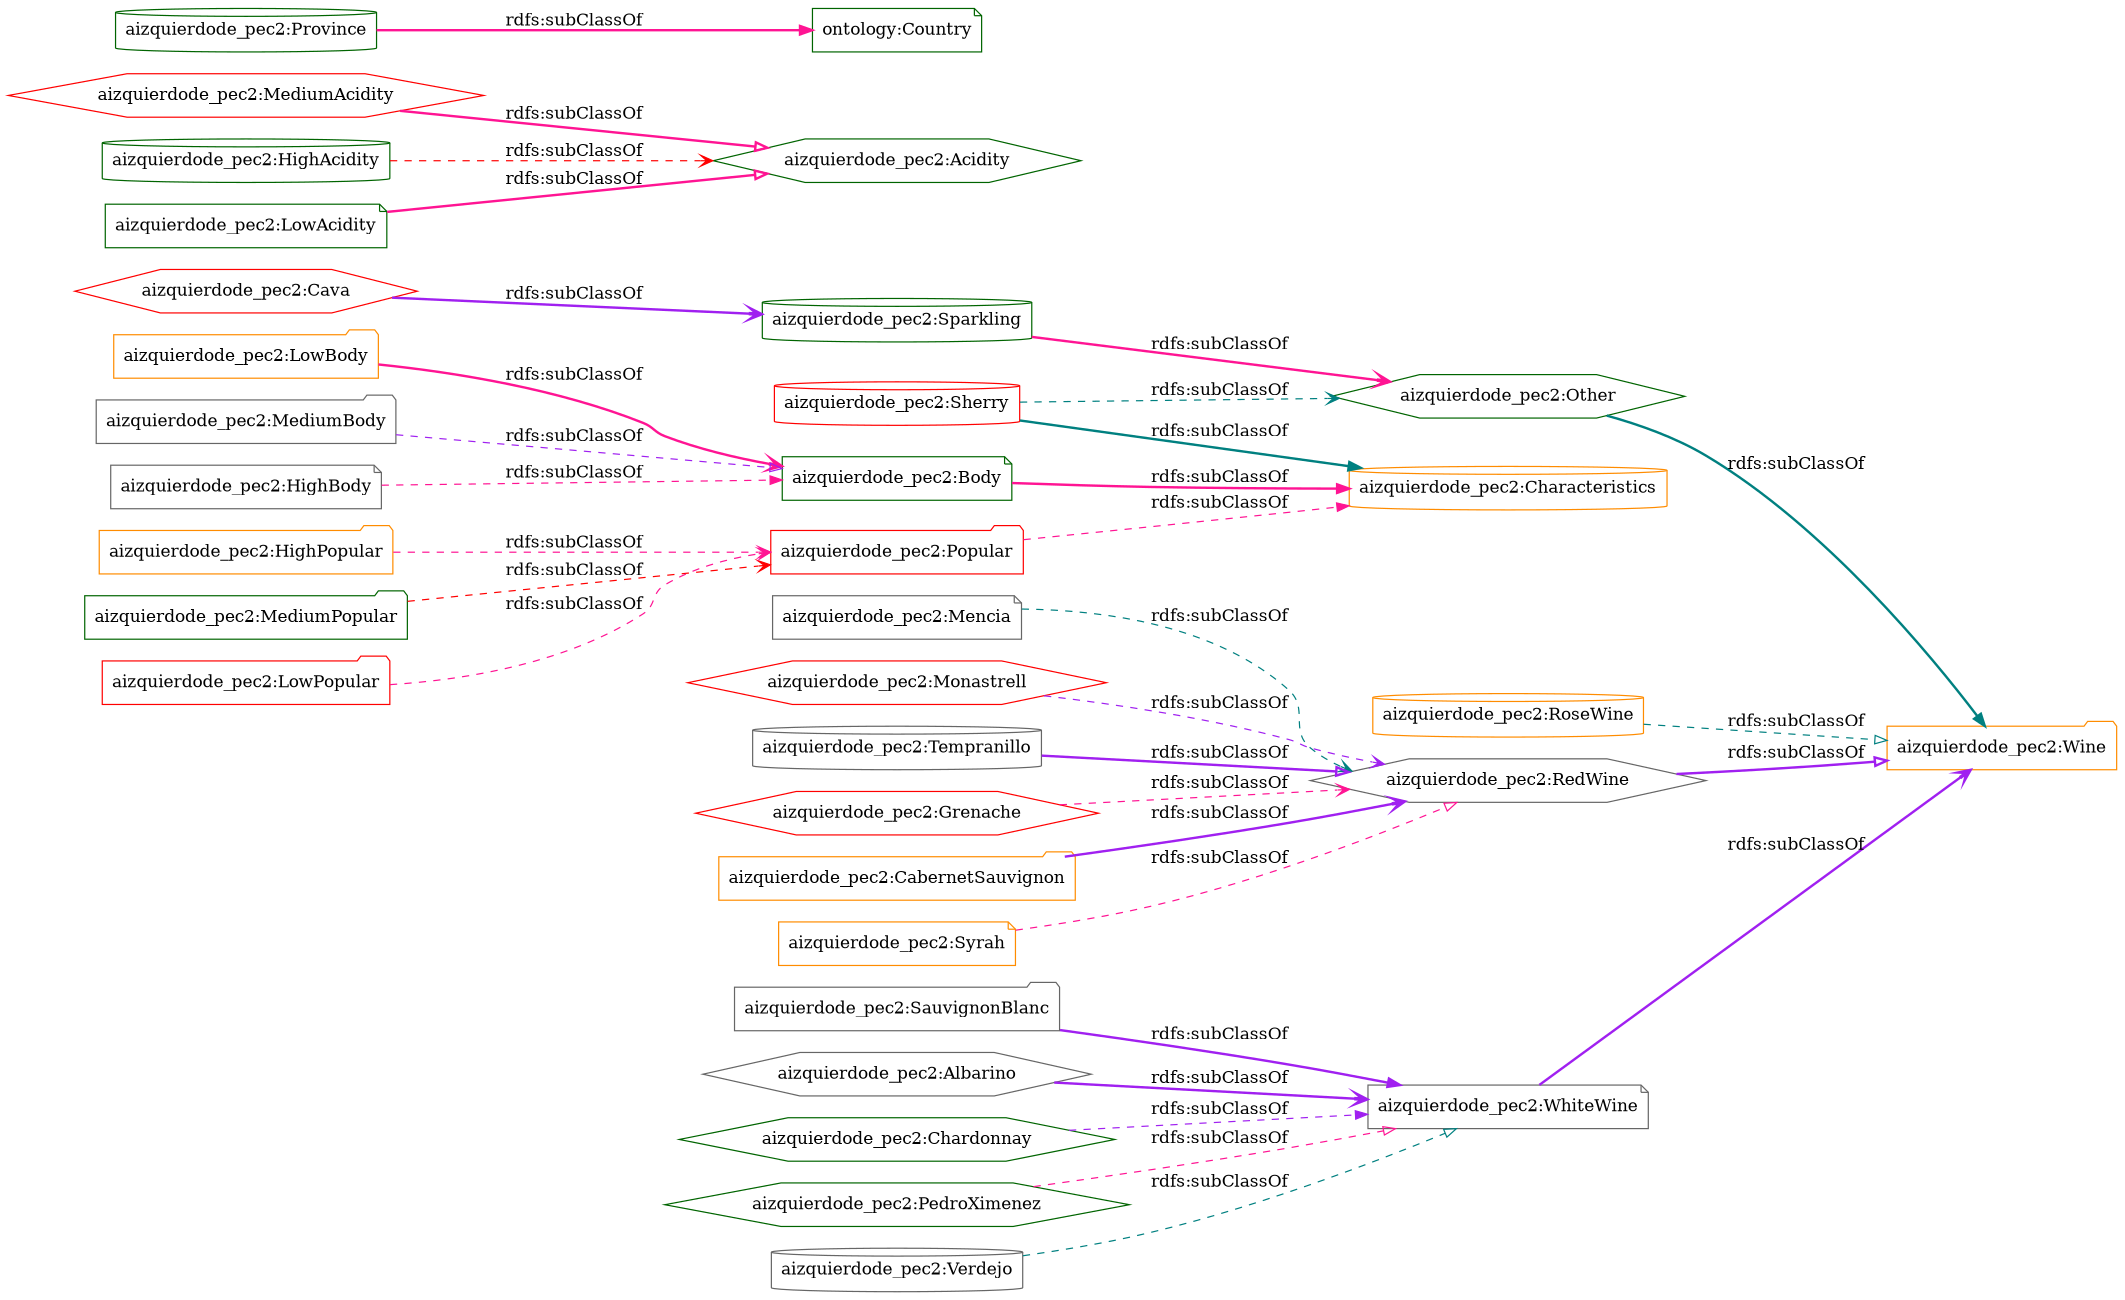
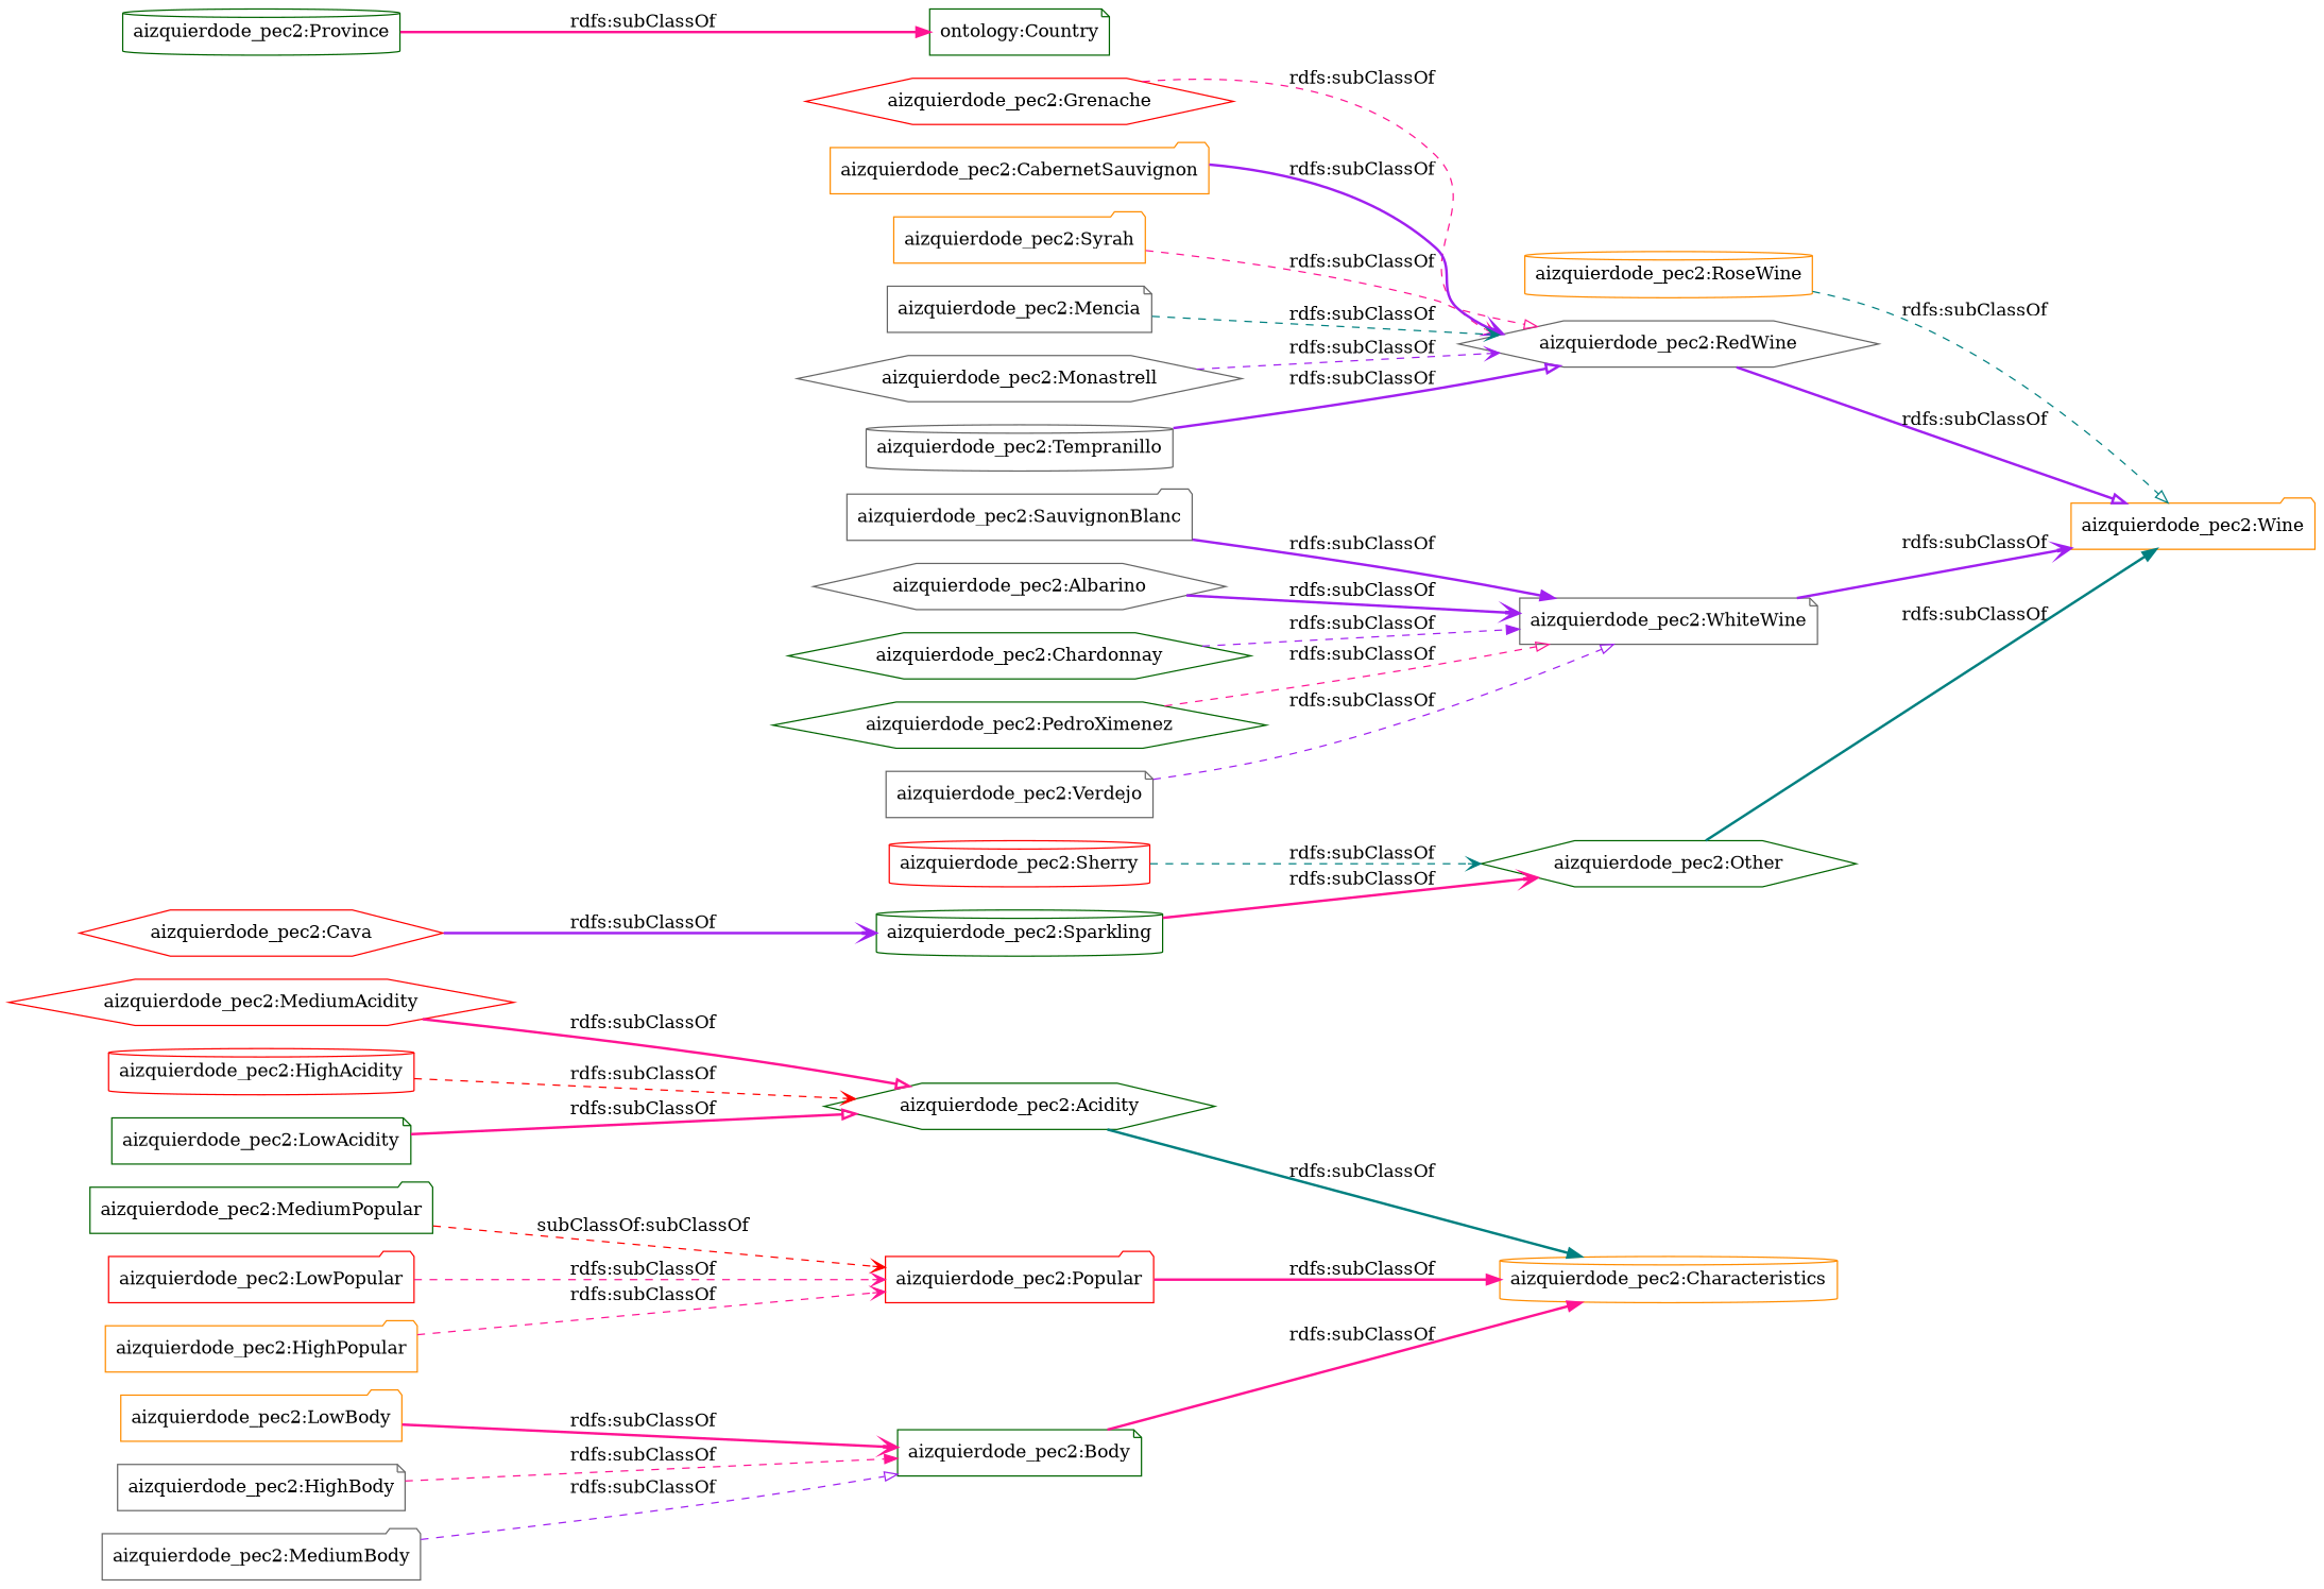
  digraph {
    rankdir=LR
    node [color=darkgreen shape=folder]
    edge [arrowhead=vee color=deeppink style=dashed]
    "aizquierdode_pec2:LowBody" [color=darkorange]
    "aizquierdode_pec2:Body" [shape=note]
    "aizquierdode_pec2:Characteristics" [color=darkorange shape=cylinder]
    "aizquierdode_pec2:HighBody" [color=gray40 shape=note]
    "aizquierdode_pec2:RoseWine" [color=darkorange shape=cylinder]
    "aizquierdode_pec2:Wine" [color=darkorange]
    "aizquierdode_pec2:Grenache" [color=red shape=hexagon]
    "aizquierdode_pec2:RedWine" [color=gray40 shape=hexagon]
    "aizquierdode_pec2:MediumBody" [color=gray40]
    "aizquierdode_pec2:SauvignonBlanc" [color=gray40]
    "aizquierdode_pec2:WhiteWine" [color=gray40 shape=note]
    "aizquierdode_pec2:Acidity" [shape=hexagon]
    "aizquierdode_pec2:MediumAcidity" [color=red shape=hexagon]
    "aizquierdode_pec2:CabernetSauvignon" [color=darkorange]
    "aizquierdode_pec2:Other" [shape=hexagon]
-   "aizquierdode_pec2:Syrah" [color=darkorange shape=note]
+   "aizquierdode_pec2:Syrah" [color=darkorange]
    "aizquierdode_pec2:Popular" [color=red]
    "aizquierdode_pec2:MediumPopular"
    "aizquierdode_pec2:Sherry" [color=red shape=cylinder]
    "aizquierdode_pec2:Albarino" [color=gray40 shape=hexagon]
    "aizquierdode_pec2:Province" [shape=cylinder]
    "ontology:Country" [shape=note]
    "aizquierdode_pec2:Chardonnay" [shape=hexagon]
    "aizquierdode_pec2:PedroXimenez" [shape=hexagon]
    "aizquierdode_pec2:LowPopular" [color=red]
    "aizquierdode_pec2:Mencia" [color=gray40 shape=note]
    "aizquierdode_pec2:HighPopular" [color=darkorange]
-   "aizquierdode_pec2:HighAcidity" [shape=cylinder]
+   "aizquierdode_pec2:HighAcidity" [color=red shape=cylinder]
    "aizquierdode_pec2:Cava" [color=red shape=hexagon]
    "aizquierdode_pec2:Sparkling" [shape=cylinder]
    "aizquierdode_pec2:LowAcidity" [shape=note]
-   "aizquierdode_pec2:Verdejo" [color=gray40 shape=cylinder]
-   "aizquierdode_pec2:Monastrell" [color=red shape=hexagon]
+   "aizquierdode_pec2:Verdejo" [color=gray40 shape=note]
+   "aizquierdode_pec2:Monastrell" [color=gray40 shape=hexagon]
    "aizquierdode_pec2:Tempranillo" [color=gray40 shape=cylinder]
    "aizquierdode_pec2:LowBody" -> "aizquierdode_pec2:Body" [label="rdfs:subClassOf" style=bold]
    "aizquierdode_pec2:Body" -> "aizquierdode_pec2:Characteristics" [arrowhead=normal label="rdfs:subClassOf" style=bold]
    "aizquierdode_pec2:HighBody" -> "aizquierdode_pec2:Body" [arrowhead=normal label="rdfs:subClassOf"]
    "aizquierdode_pec2:RoseWine" -> "aizquierdode_pec2:Wine" [arrowhead=onormal color=teal label="rdfs:subClassOf"]
    "aizquierdode_pec2:Grenache" -> "aizquierdode_pec2:RedWine" [label="rdfs:subClassOf"]
    "aizquierdode_pec2:RedWine" -> "aizquierdode_pec2:Wine" [arrowhead=onormal color=purple label="rdfs:subClassOf" style=bold]
    "aizquierdode_pec2:MediumBody" -> "aizquierdode_pec2:Body" [arrowhead=onormal color=purple label="rdfs:subClassOf"]
    "aizquierdode_pec2:SauvignonBlanc" -> "aizquierdode_pec2:WhiteWine" [arrowhead=normal color=purple label="rdfs:subClassOf" style=bold]
    "aizquierdode_pec2:WhiteWine" -> "aizquierdode_pec2:Wine" [color=purple label="rdfs:subClassOf" style=bold]
-   "aizquierdode_pec2:Sherry" -> "aizquierdode_pec2:Characteristics" [arrowhead=normal color=teal label="rdfs:subClassOf" style=bold]
+   "aizquierdode_pec2:Acidity" -> "aizquierdode_pec2:Characteristics" [arrowhead=normal color=teal label="rdfs:subClassOf" style=bold]
    "aizquierdode_pec2:MediumAcidity" -> "aizquierdode_pec2:Acidity" [arrowhead=onormal label="rdfs:subClassOf" style=bold]
    "aizquierdode_pec2:CabernetSauvignon" -> "aizquierdode_pec2:RedWine" [color=purple label="rdfs:subClassOf" style=bold]
    "aizquierdode_pec2:Other" -> "aizquierdode_pec2:Wine" [arrowhead=normal color=teal label="rdfs:subClassOf" style=bold]
    "aizquierdode_pec2:Syrah" -> "aizquierdode_pec2:RedWine" [arrowhead=onormal label="rdfs:subClassOf"]
-   "aizquierdode_pec2:Popular" -> "aizquierdode_pec2:Characteristics" [arrowhead=normal label="rdfs:subClassOf"]
-   "aizquierdode_pec2:MediumPopular" -> "aizquierdode_pec2:Popular" [color=red label="rdfs:subClassOf"]
+   "aizquierdode_pec2:Popular" -> "aizquierdode_pec2:Characteristics" [arrowhead=normal label="rdfs:subClassOf" style=bold]
+   "aizquierdode_pec2:MediumPopular" -> "aizquierdode_pec2:Popular" [color=red label="subClassOf:subClassOf"]
    "aizquierdode_pec2:Sherry" -> "aizquierdode_pec2:Other" [color=teal label="rdfs:subClassOf"]
    "aizquierdode_pec2:Albarino" -> "aizquierdode_pec2:WhiteWine" [color=purple label="rdfs:subClassOf" style=bold]
    "aizquierdode_pec2:Province" -> "ontology:Country" [arrowhead=normal label="rdfs:subClassOf" style=bold]
    "aizquierdode_pec2:Chardonnay" -> "aizquierdode_pec2:WhiteWine" [arrowhead=normal color=purple label="rdfs:subClassOf"]
    "aizquierdode_pec2:PedroXimenez" -> "aizquierdode_pec2:WhiteWine" [arrowhead=onormal label="rdfs:subClassOf"]
    "aizquierdode_pec2:LowPopular" -> "aizquierdode_pec2:Popular" [label="rdfs:subClassOf"]
    "aizquierdode_pec2:Mencia" -> "aizquierdode_pec2:RedWine" [color=teal label="rdfs:subClassOf"]
    "aizquierdode_pec2:HighPopular" -> "aizquierdode_pec2:Popular" [label="rdfs:subClassOf"]
    "aizquierdode_pec2:HighAcidity" -> "aizquierdode_pec2:Acidity" [color=red label="rdfs:subClassOf"]
    "aizquierdode_pec2:Cava" -> "aizquierdode_pec2:Sparkling" [color=purple label="rdfs:subClassOf" style=bold]
    "aizquierdode_pec2:Sparkling" -> "aizquierdode_pec2:Other" [label="rdfs:subClassOf" style=bold]
    "aizquierdode_pec2:LowAcidity" -> "aizquierdode_pec2:Acidity" [arrowhead=onormal label="rdfs:subClassOf" style=bold]
-   "aizquierdode_pec2:Verdejo" -> "aizquierdode_pec2:WhiteWine" [arrowhead=onormal color=teal label="rdfs:subClassOf"]
+   "aizquierdode_pec2:Verdejo" -> "aizquierdode_pec2:WhiteWine" [arrowhead=onormal color=purple label="rdfs:subClassOf"]
    "aizquierdode_pec2:Monastrell" -> "aizquierdode_pec2:RedWine" [color=purple label="rdfs:subClassOf"]
    "aizquierdode_pec2:Tempranillo" -> "aizquierdode_pec2:RedWine" [arrowhead=onormal color=purple label="rdfs:subClassOf" style=bold]
  }
